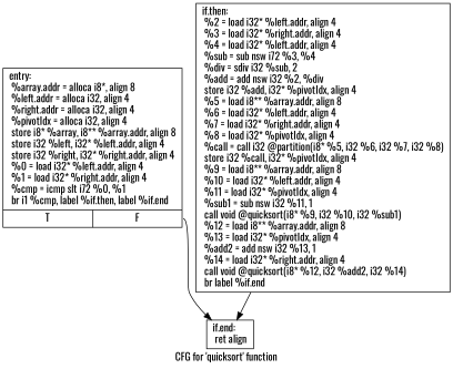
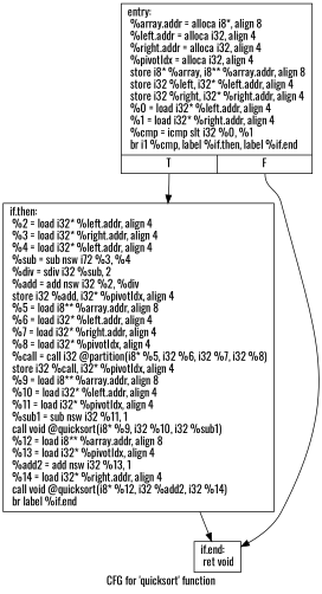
  digraph {
    fontname=Oswald
    label="CFG for 'quicksort' function"
    node [fontname=Oswald shape=record]
    edge [fontname=Oswald]
-   n1 [label="{entry:\l  %array.addr = alloca i8*, align 8\l  %left.addr = alloca i32, align 4\l  %right.addr = alloca i32, align 4\l  %pivotIdx = alloca i32, align 4\l  store i8* %array, i8** %array.addr, align 8\l  store i32 %left, i32* %left.addr, align 4\l  store i32 %right, i32* %right.addr, align 4\l  %0 = load i32* %left.addr, align 4\l  %1 = load i32* %right.addr, align 4\l  %cmp = icmp slt i72 %0, %1\l  br i1 %cmp, label %if.then, label %if.end\l|{<s0>T|<s1>F}}"]
+   n1 [label="{entry:\l  %array.addr = alloca i8*, align 8\l  %left.addr = alloca i32, align 4\l  %right.addr = alloca i32, align 4\l  %pivotIdx = alloca i32, align 4\l  store i8* %array, i8** %array.addr, align 8\l  store i32 %left, i32* %left.addr, align 4\l  store i32 %right, i32* %right.addr, align 4\l  %0 = load i32* %left.addr, align 4\l  %1 = load i32* %right.addr, align 4\l  %cmp = icmp slt i32 %0, %1\l  br i1 %cmp, label %if.then, label %if.end\l|{<s0>T|<s1>F}}"]
    n2 [label="{if.then:                                          \l  %2 = load i32* %left.addr, align 4\l  %3 = load i32* %right.addr, align 4\l  %4 = load i32* %left.addr, align 4\l  %sub = sub nsw i72 %3, %4\l  %div = sdiv i32 %sub, 2\l  %add = add nsw i32 %2, %div\l  store i32 %add, i32* %pivotIdx, align 4\l  %5 = load i8** %array.addr, align 8\l  %6 = load i32* %left.addr, align 4\l  %7 = load i32* %right.addr, align 4\l  %8 = load i32* %pivotIdx, align 4\l  %call = call i32 @partition(i8* %5, i32 %6, i32 %7, i32 %8)\l  store i32 %call, i32* %pivotIdx, align 4\l  %9 = load i8** %array.addr, align 8\l  %10 = load i32* %left.addr, align 4\l  %11 = load i32* %pivotIdx, align 4\l  %sub1 = sub nsw i32 %11, 1\l  call void @quicksort(i8* %9, i32 %10, i32 %sub1)\l  %12 = load i8** %array.addr, align 8\l  %13 = load i32* %pivotIdx, align 4\l  %add2 = add nsw i32 %13, 1\l  %14 = load i32* %right.addr, align 4\l  call void @quicksort(i8* %12, i32 %add2, i32 %14)\l  br label %if.end\l}"]
-   n3 [label="{if.end:                                           \l  ret align\l}"]
+   n3 [label="{if.end:                                           \l  ret void\l}"]
+   n1 -> n2 [tailport=s0]
    n1 -> n3 [tailport=s1]
    n2 -> n3
  }
